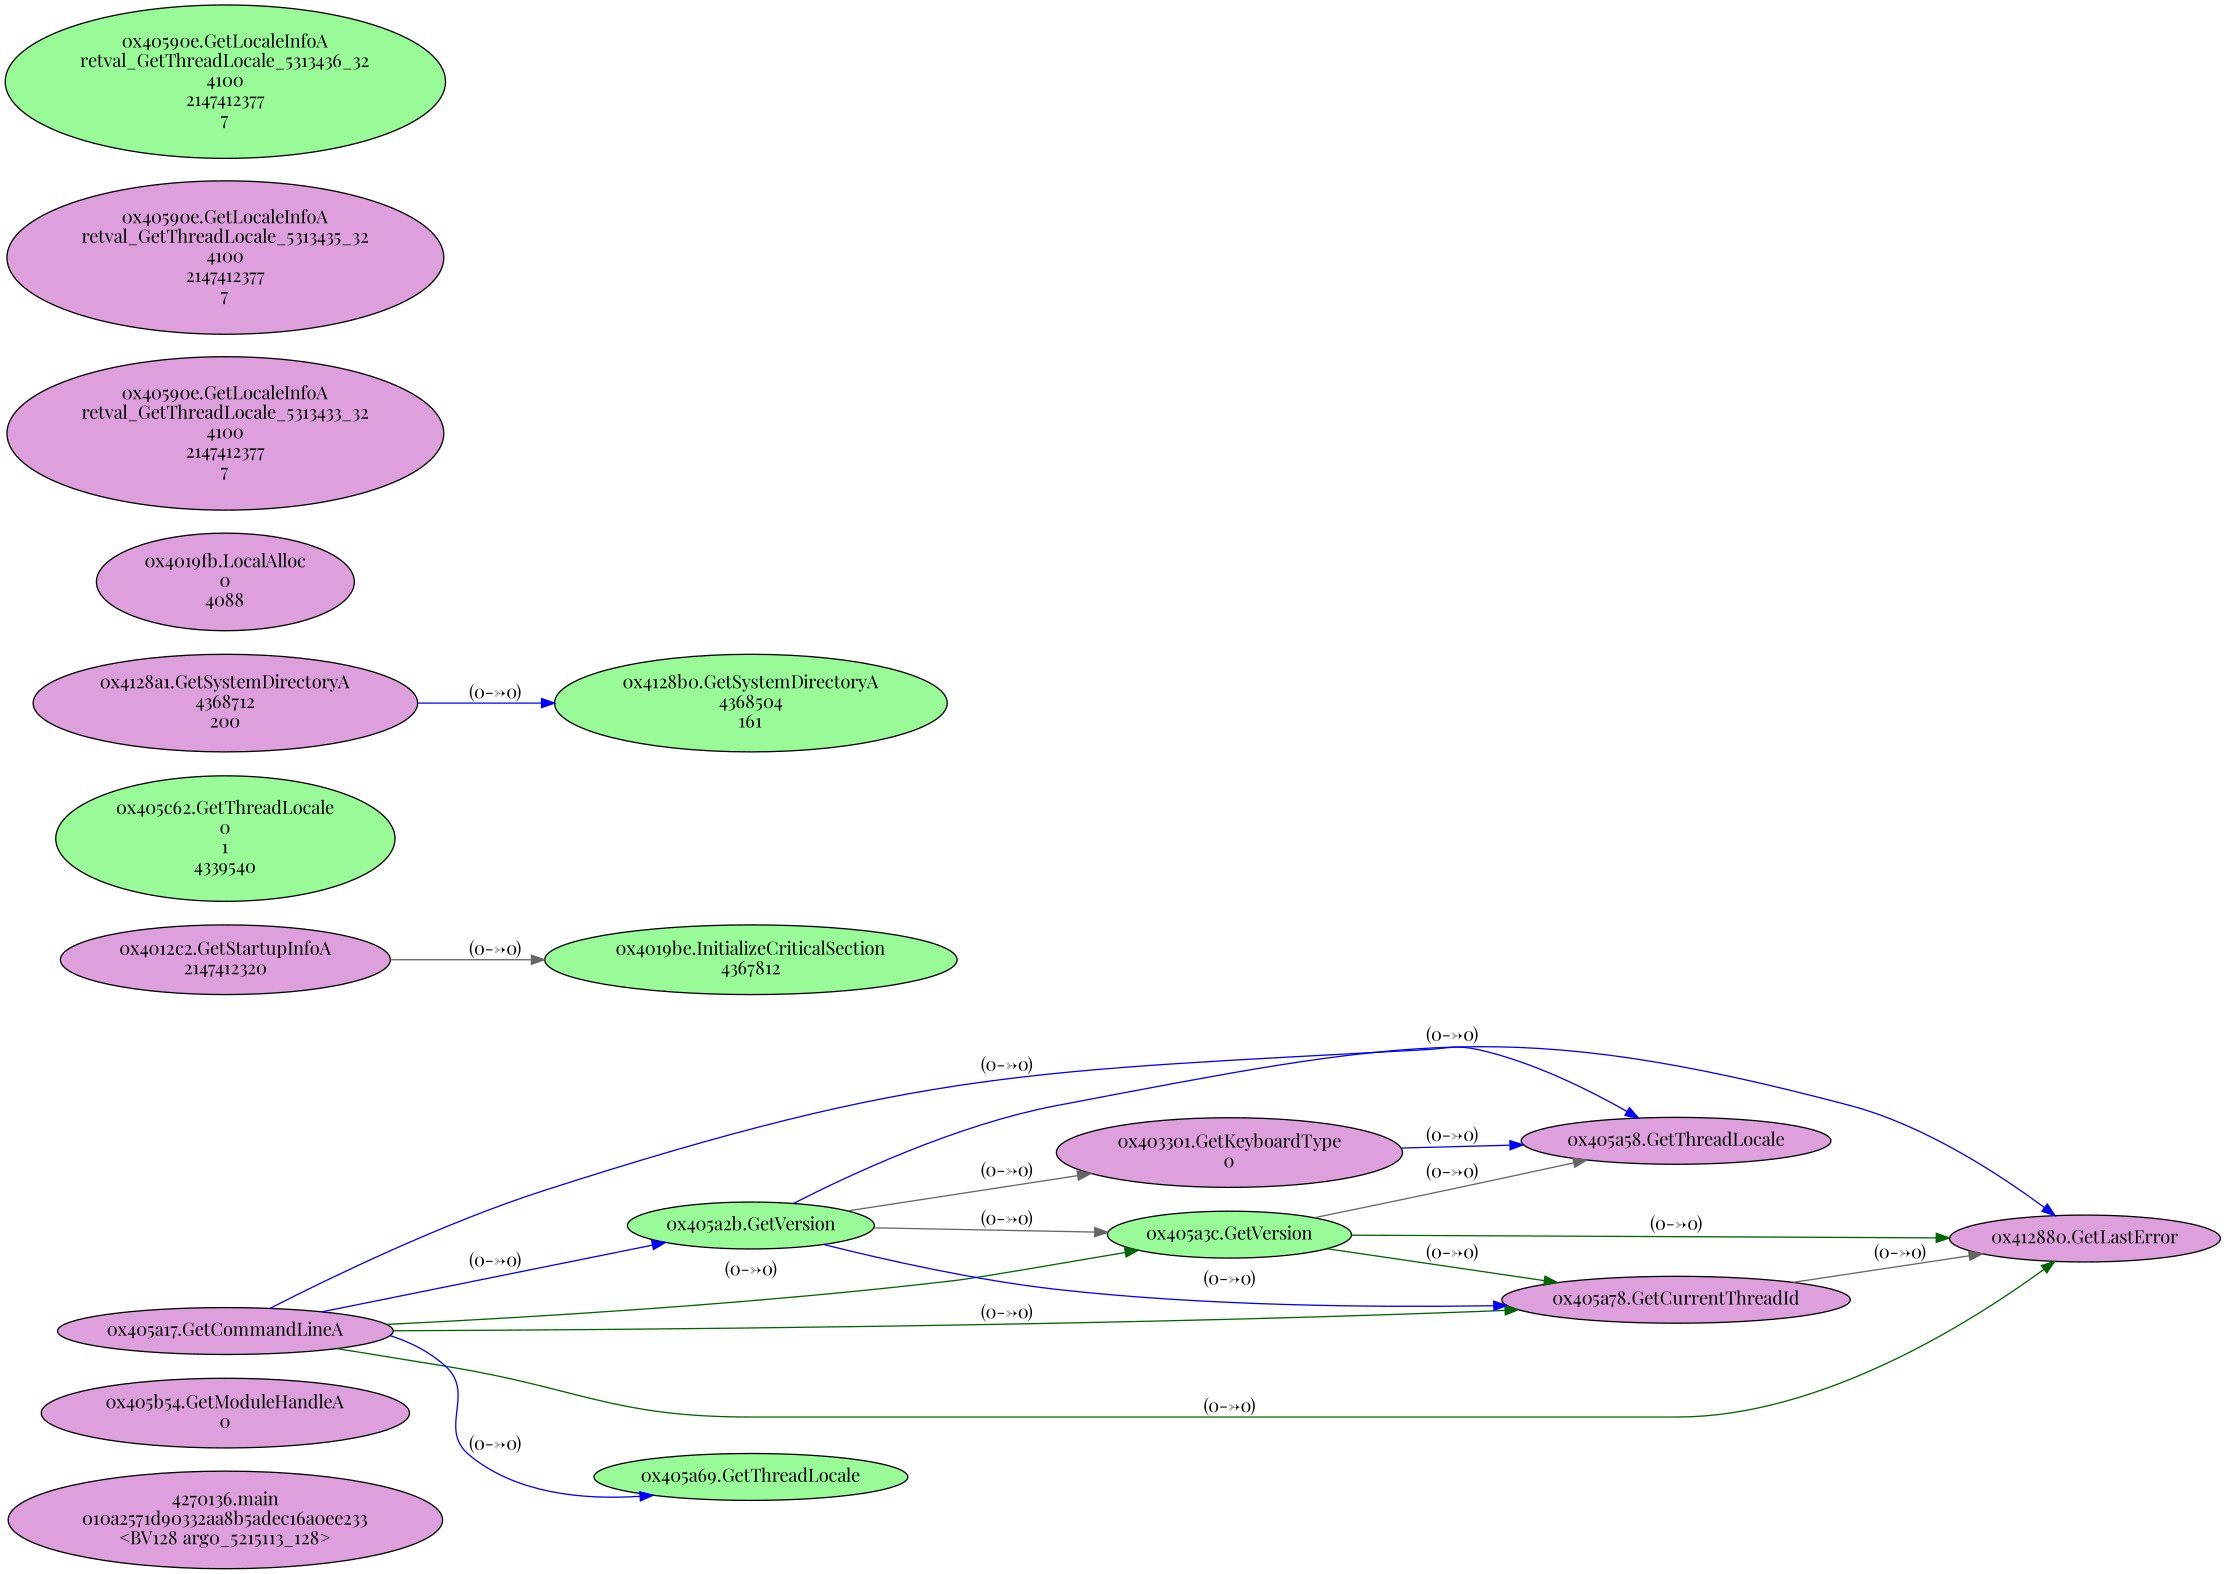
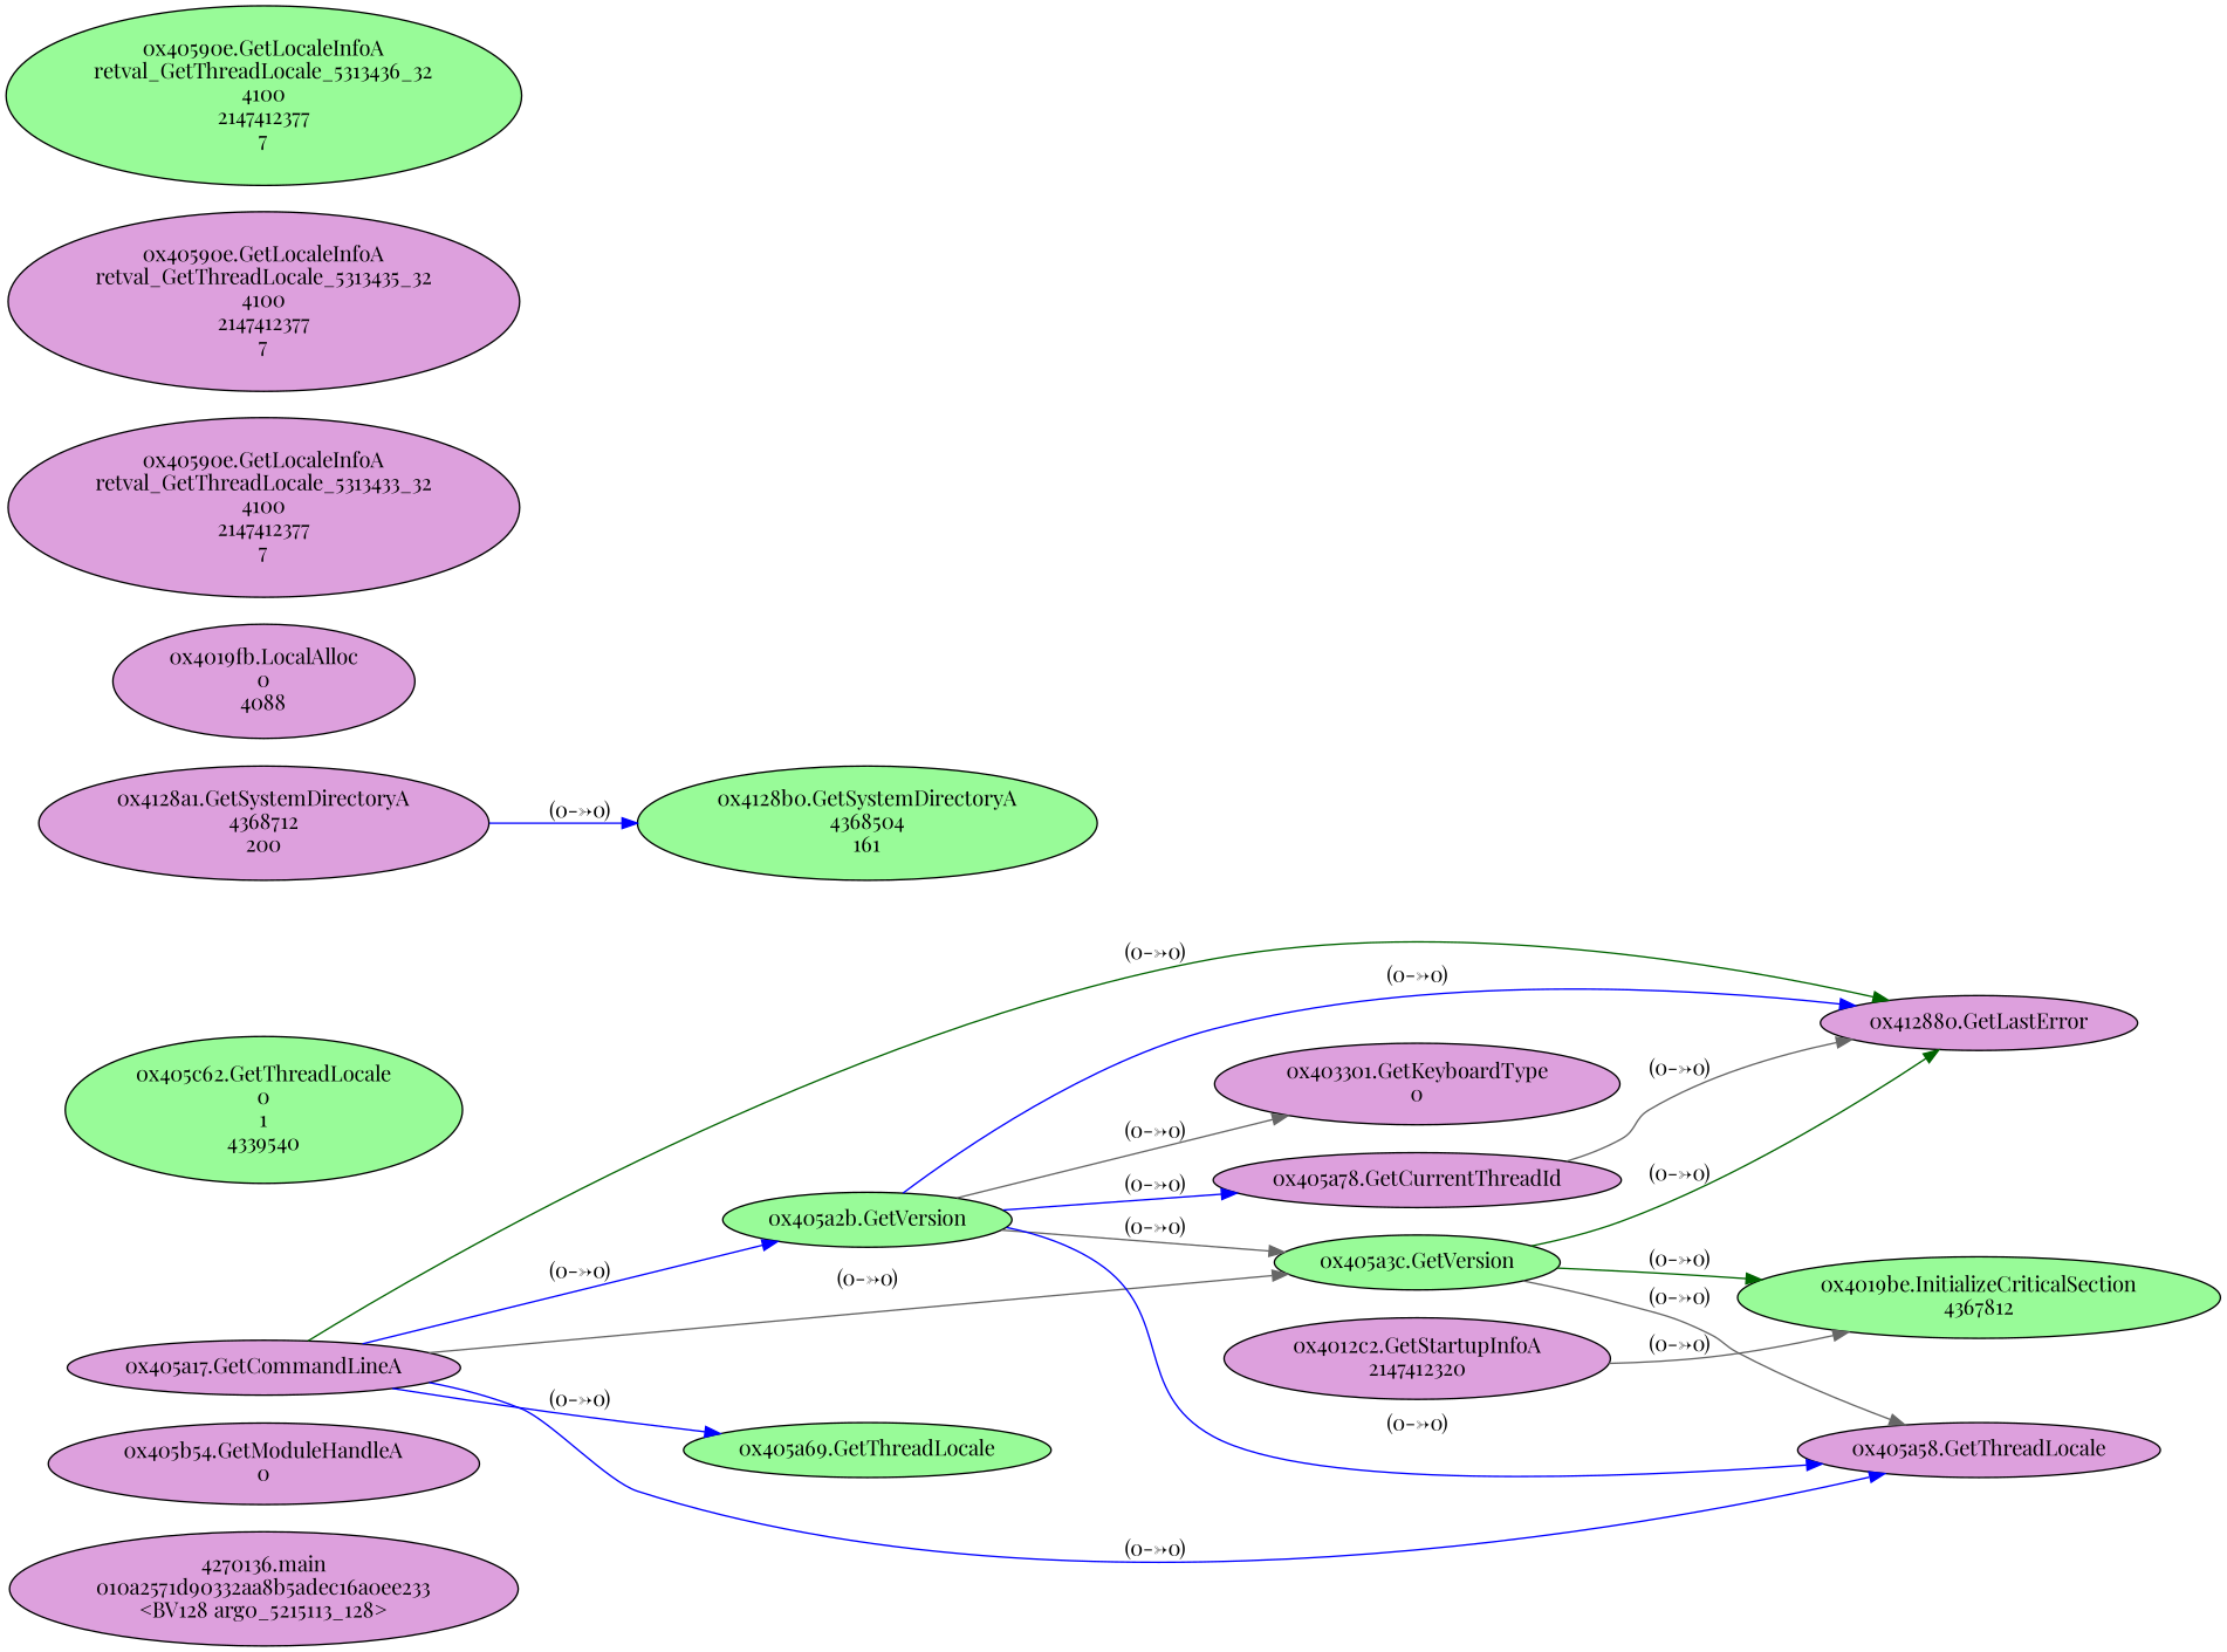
  digraph {
    fontname="Playfair Display"
    rankdir=LR
    node [fillcolor=plum fontname="Playfair Display" style=filled]
    edge [color=blue fontname="Playfair Display"]
    n1 [label="4270136.main\n010a2571d90332aa8b5adec16a0ee233\n<BV128 arg0_5215113_128>"]
    n2 [label="0x405b54.GetModuleHandleA\n0"]
    n3 [label="0x403301.GetKeyboardType\n0"]
    n4 [label="0x405a17.GetCommandLineA\n"]
    n5 [fillcolor=palegreen label="0x405a2b.GetVersion\n"]
    n6 [fillcolor=palegreen label="0x405a3c.GetVersion\n"]
    n7 [label="0x405a78.GetCurrentThreadId\n"]
    n8 [label="0x412880.GetLastError\n"]
    n9 [fillcolor=palegreen label="0x405a69.GetThreadLocale\n"]
    n10 [label="0x405a58.GetThreadLocale\n"]
    n11 [label="0x4012c2.GetStartupInfoA\n2147412320"]
    n12 [fillcolor=palegreen label="0x4019be.InitializeCriticalSection\n4367812"]
    n13 [fillcolor=palegreen label="0x405c62.GetThreadLocale\n0\n1\n4339540"]
    n14 [label="0x4128a1.GetSystemDirectoryA\n4368712\n200"]
    n15 [fillcolor=palegreen label="0x4128b0.GetSystemDirectoryA\n4368504\n161"]
    n16 [label="0x4019fb.LocalAlloc\n0\n4088"]
    n17 [label="0x40590e.GetLocaleInfoA\nretval_GetThreadLocale_5313433_32\n4100\n2147412377\n7"]
    n18 [label="0x40590e.GetLocaleInfoA\nretval_GetThreadLocale_5313435_32\n4100\n2147412377\n7"]
    n19 [fillcolor=palegreen label="0x40590e.GetLocaleInfoA\nretval_GetThreadLocale_5313436_32\n4100\n2147412377\n7"]
    n4 -> n5 [label="(0-->0)"]
-   n4 -> n6 [color=darkgreen label="(0-->0)"]
-   n4 -> n7 [color=darkgreen label="(0-->0)"]
+   n4 -> n6 [color=gray40 label="(0-->0)"]
    n4 -> n8 [color=darkgreen label="(0-->0)"]
    n4 -> n9 [label="(0-->0)"]
    n4 -> n10 [label="(0-->0)"]
    n5 -> n3 [color=gray40 label="(0-->0)"]
    n5 -> n6 [color=gray40 label="(0-->0)"]
    n5 -> n7 [label="(0-->0)"]
    n5 -> n8 [label="(0-->0)"]
-   n3 -> n10 [label="(0-->0)"]
-   n6 -> n7 [color=darkgreen label="(0-->0)"]
+   n5 -> n10 [label="(0-->0)"]
+   n6 -> n12 [color=darkgreen label="(0-->0)"]
    n6 -> n8 [color=darkgreen label="(0-->0)"]
    n6 -> n10 [color=gray40 label="(0-->0)"]
    n7 -> n8 [color=gray40 label="(0-->0)"]
    n11 -> n12 [color=gray40 label="(0-->0)"]
    n14 -> n15 [label="(0-->0)"]
  }
